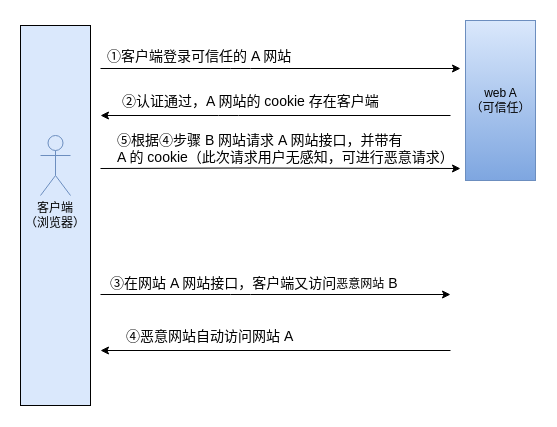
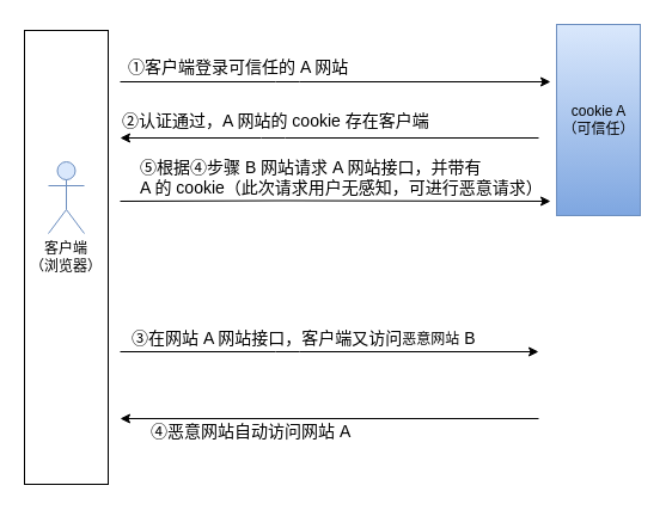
  <mxCell id="0" />
  <mxCell id="1" parent="0" />
- <mxCell id="2" value="客户端&lt;br&gt;（浏览器）" style="rounded=0;whiteSpace=wrap;html=1;fillColor=#dae8fc;" parent="1" vertex="1"><mxGeometry x="20" y="25" width="70" height="380" as="geometry" /></mxCell>
+ <mxCell id="2" value="客户端&lt;br&gt;（浏览器）" style="rounded=0;whiteSpace=wrap;html=1;" parent="1" vertex="1"><mxGeometry x="20" y="25" width="70" height="380" as="geometry" /></mxCell>
  <mxCell id="3" value="" style="shape=umlActor;verticalLabelPosition=bottom;labelBackgroundColor=#ffffff;verticalAlign=top;html=1;fillColor=#dae8fc;strokeColor=#6c8ebf;" parent="1" vertex="1"><mxGeometry x="40" y="135" width="30" height="60" as="geometry" /></mxCell>
- <mxCell id="4" value="web A&lt;br&gt;（可信任）" style="html=1;fillColor=#dae8fc;strokeColor=#6c8ebf;gradientColor=#7ea6e0;" parent="1" vertex="1"><mxGeometry x="465" y="20" width="70" height="160" as="geometry" /></mxCell>
+ <mxCell id="4" value="cookie A&lt;br&gt;（可信任）" style="html=1;fillColor=#dae8fc;strokeColor=#6c8ebf;gradientColor=#7ea6e0;" parent="1" vertex="1"><mxGeometry x="465" y="20" width="70" height="160" as="geometry" /></mxCell>
  <mxCell id="5" value="" style="endArrow=classic;html=1;" parent="1" edge="1"><mxGeometry width="50" height="50" relative="1" as="geometry"><mxPoint x="100" y="68" as="sourcePoint" /><mxPoint x="460" y="68" as="targetPoint" /><Array as="points"><mxPoint x="240" y="68" /></Array></mxGeometry></mxCell>
  <mxCell id="6" value="&lt;font style=&quot;font-size: 14px&quot;&gt;①客户端登录可信任的 A 网站&lt;/font&gt;" style="text;html=1;resizable=0;points=[];autosize=1;align=left;verticalAlign=top;spacingTop=-4;" parent="1" vertex="1"><mxGeometry x="105" y="45" width="200" height="20" as="geometry" /></mxCell>
- <mxCell id="7" value="&lt;span style=&quot;font-size: 14px&quot;&gt;②认证通过，A 网站的 cookie 存在客户端&lt;/span&gt;" style="text;html=1;resizable=0;points=[];autosize=1;align=left;verticalAlign=top;spacingTop=-4;" parent="1" vertex="1"><mxGeometry x="120" y="90" width="270" height="20" as="geometry" /></mxCell>
+ <mxCell id="7" value="&lt;span style=&quot;font-size: 14px&quot;&gt;②认证通过，A 网站的 cookie 存在客户端&lt;/span&gt;" style="text;html=1;resizable=0;points=[];autosize=1;align=left;verticalAlign=top;spacingTop=-4;" parent="1" vertex="1"><mxGeometry x="100" y="90" width="270" height="20" as="geometry" /></mxCell>
  <mxCell id="8" value="" style="endArrow=classic;html=1;" parent="1" edge="1"><mxGeometry width="50" height="50" relative="1" as="geometry"><mxPoint x="100" y="294" as="sourcePoint" /><mxPoint x="450" y="294" as="targetPoint" /><Array as="points"><mxPoint x="240" y="294" /></Array></mxGeometry></mxCell>
  <mxCell id="9" value="&lt;font style=&quot;font-size: 14px&quot;&gt;③在网站 A 网站接口，客户端又访问&lt;span style=&quot;font-size: 12px ; text-align: center&quot;&gt;恶意网站&lt;/span&gt;&amp;nbsp;B&lt;/font&gt;" style="text;html=1;resizable=0;points=[];autosize=1;align=left;verticalAlign=top;spacingTop=-4;" parent="1" vertex="1"><mxGeometry x="107.5" y="272" width="300" height="20" as="geometry" /></mxCell>
  <mxCell id="10" value="" style="endArrow=classic;html=1;" parent="1" edge="1"><mxGeometry width="50" height="50" relative="1" as="geometry"><mxPoint x="450" y="115" as="sourcePoint" /><mxPoint x="100" y="115" as="targetPoint" /><Array as="points"><mxPoint x="228" y="115" /></Array></mxGeometry></mxCell>
- <mxCell id="11" value="&lt;span style=&quot;font-size: 14px&quot;&gt;④恶意网站自动访问网站 A&lt;/span&gt;" style="text;html=1;resizable=0;points=[];autosize=1;align=left;verticalAlign=top;spacingTop=-4;" parent="1" vertex="1"><mxGeometry x="123.5" y="325" width="180" height="20" as="geometry" /></mxCell>
+ <mxCell id="11" value="&lt;span style=&quot;font-size: 14px&quot;&gt;④恶意网站自动访问网站 A&lt;/span&gt;" style="text;html=1;resizable=0;points=[];autosize=1;align=left;verticalAlign=top;spacingTop=-4;" parent="1" vertex="1"><mxGeometry x="123.5" y="350" width="180" height="20" as="geometry" /></mxCell>
  <mxCell id="12" value="" style="endArrow=classic;html=1;" parent="1" edge="1"><mxGeometry width="50" height="50" relative="1" as="geometry"><mxPoint x="450" y="350" as="sourcePoint" /><mxPoint x="100" y="350" as="targetPoint" /><Array as="points"><mxPoint x="231.5" y="350" /></Array></mxGeometry></mxCell>
  <mxCell id="13" value="&lt;span style=&quot;font-size: 14px&quot;&gt;⑤根据④步骤 B 网站请求 A 网站接口，并带有&lt;br&gt;A 的 cookie（此次请求用户无感知，可进行恶意请求）&lt;br&gt;&lt;/span&gt;" style="text;html=1;resizable=0;points=[];autosize=1;align=left;verticalAlign=top;spacingTop=-4;" vertex="1" parent="1"><mxGeometry x="115" y="129" width="350" height="30" as="geometry" /></mxCell>
  <mxCell id="14" value="" style="endArrow=classic;html=1;" edge="1" parent="1"><mxGeometry width="50" height="50" relative="1" as="geometry"><mxPoint x="100" y="168" as="sourcePoint" /><mxPoint x="460" y="168" as="targetPoint" /><Array as="points"><mxPoint x="237.5" y="167.5" /></Array></mxGeometry></mxCell>
